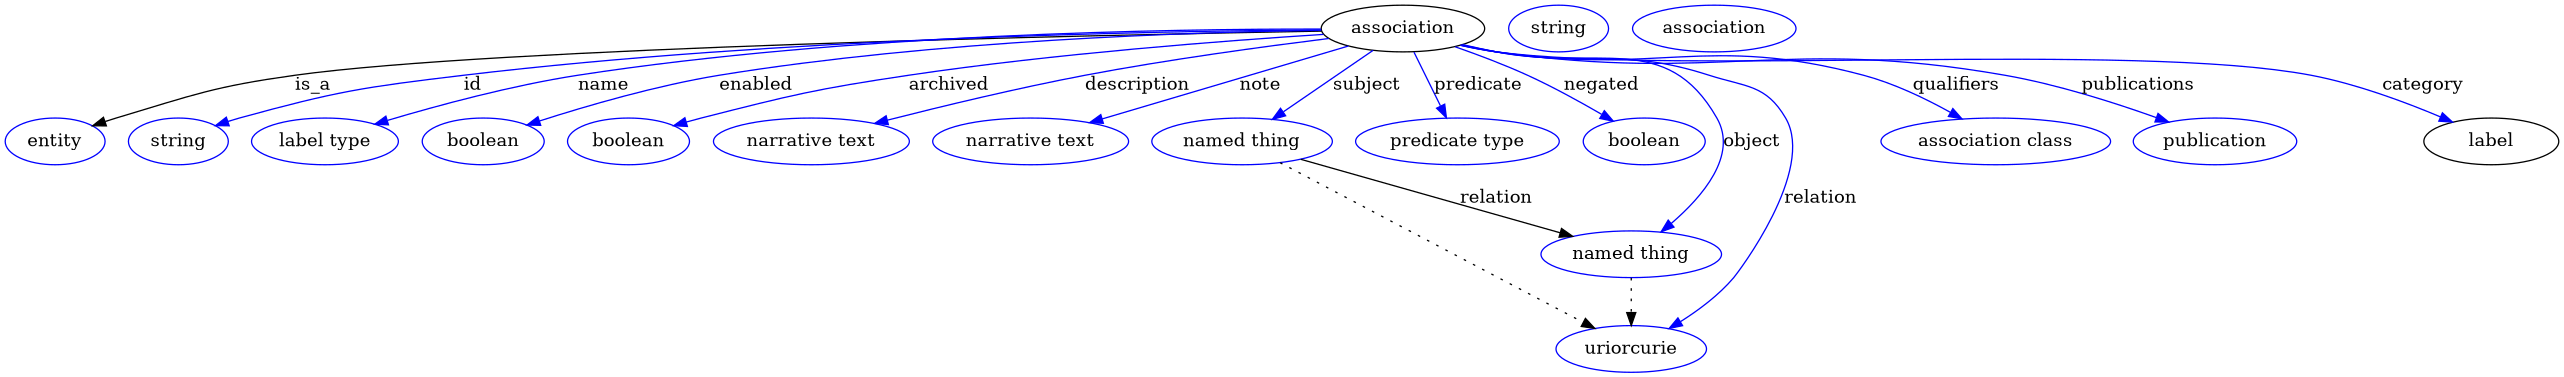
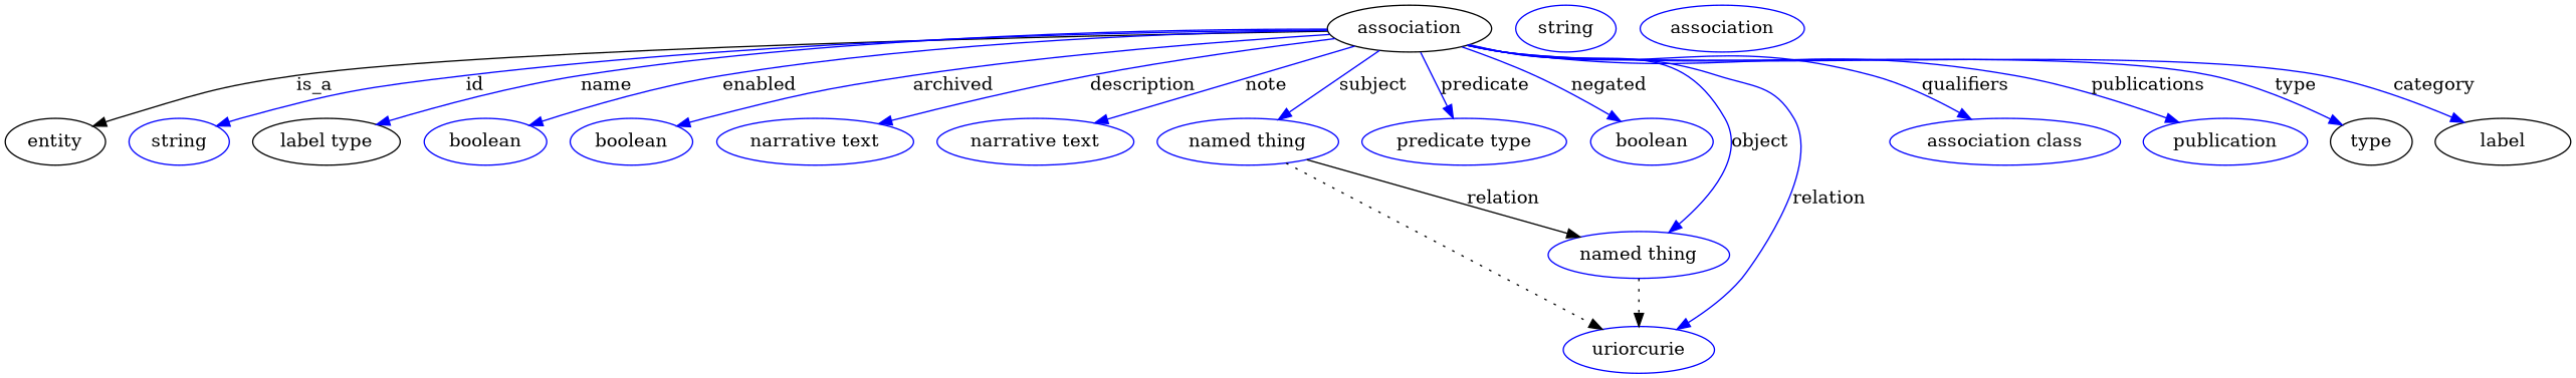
  digraph {
    node [color=blue]
    edge [color=blue style=solid]
    n1 [height=0.5 label=association width=1.7512 color=""]
-   entity [height=0.5 width=1.0652]
+   entity [height=0.5 width=1.0652 color=""]
    n3 [height=0.5 label=string width=1.0652]
-   n4 [height=0.5 label="label type" width=1.5707]
+   n4 [color=black height=0.5 label="label type" width=1.5707]
    n5 [height=0.5 label=boolean width=1.2999]
    n6 [height=0.5 label=boolean width=1.2999]
    n7 [height=0.5 label="narrative text" width=2.0943]
    n8 [height=0.5 label="narrative text" width=2.0943]
    n9 [height=0.5 label="named thing" width=1.9318]
    n10 [height=0.5 label="predicate type" width=2.1845]
    n11 [height=0.5 label=boolean width=1.2999]
    n12 [height=0.5 label="named thing" width=1.9318]
    n13 [height=0.5 label=uriorcurie width=1.6068]
    n14 [height=0.5 label="association class" width=2.1484]
    n15 [height=0.5 label=publication width=1.7512]
+   type [height=0.5 width=0.86659 color=""]
    n17 [height=0.5 label=label width=1.4443 color=""]
    n18 [height=0.5 label=string width=1.0652]
    n19 [height=0.5 label=association width=1.7512]
    n1 -> entity [label=is_a color="" style=""]
    n1 -> n3 [label=id]
    n1 -> n4 [label=name]
    n1 -> n5 [label=enabled]
    n1 -> n6 [label=archived]
    n1 -> n7 [label=description]
    n1 -> n8 [label=note]
    n1 -> n9 [label=subject]
    n1 -> n10 [label=predicate]
    n1 -> n11 [label=negated]
    n1 -> n12 [label=object]
    n1 -> n13 [label=relation]
    n1 -> n14 [label=qualifiers]
    n1 -> n15 [label=publications]
+   n1 -> type [label=type]
    n1 -> n17 [label=category]
    n9 -> n12 [label=relation color="" style=""]
    n9 -> n13 [style=dotted color=""]
    n12 -> n13 [style=dotted color=""]
  }
